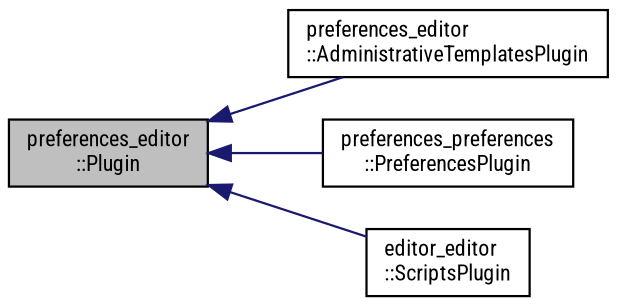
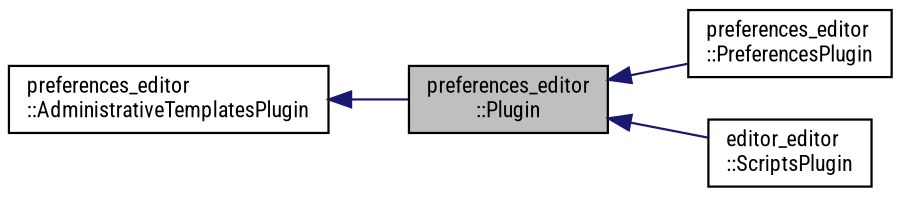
  digraph {
    fontname="Roboto Condensed"
    rankdir=LR
    node [color=black fillcolor=white fontname="Roboto Condensed" fontsize=10 shape=record style=filled]
    edge [color=midnightblue dir=back fontname="Roboto Condensed" fontsize=10 labelfontname=Helvetica labelfontsize=10 style=solid]
    n1 [fillcolor=grey75 fontcolor=black height=0.2 label="preferences_editor\l::Plugin" width=0.4]
    n2 [height=0.2 label="preferences_editor\l::AdministrativeTemplatesPlugin" width=0.4]
-   n3 [height=0.2 label="preferences_preferences\l::PreferencesPlugin" width=0.4]
+   n3 [height=0.2 label="preferences_editor\l::PreferencesPlugin" width=0.4]
    n4 [height=0.2 label="editor_editor\l::ScriptsPlugin" width=0.4]
-   n1 -> n2
+   n2 -> n1
    n1 -> n3
    n1 -> n4
  }
